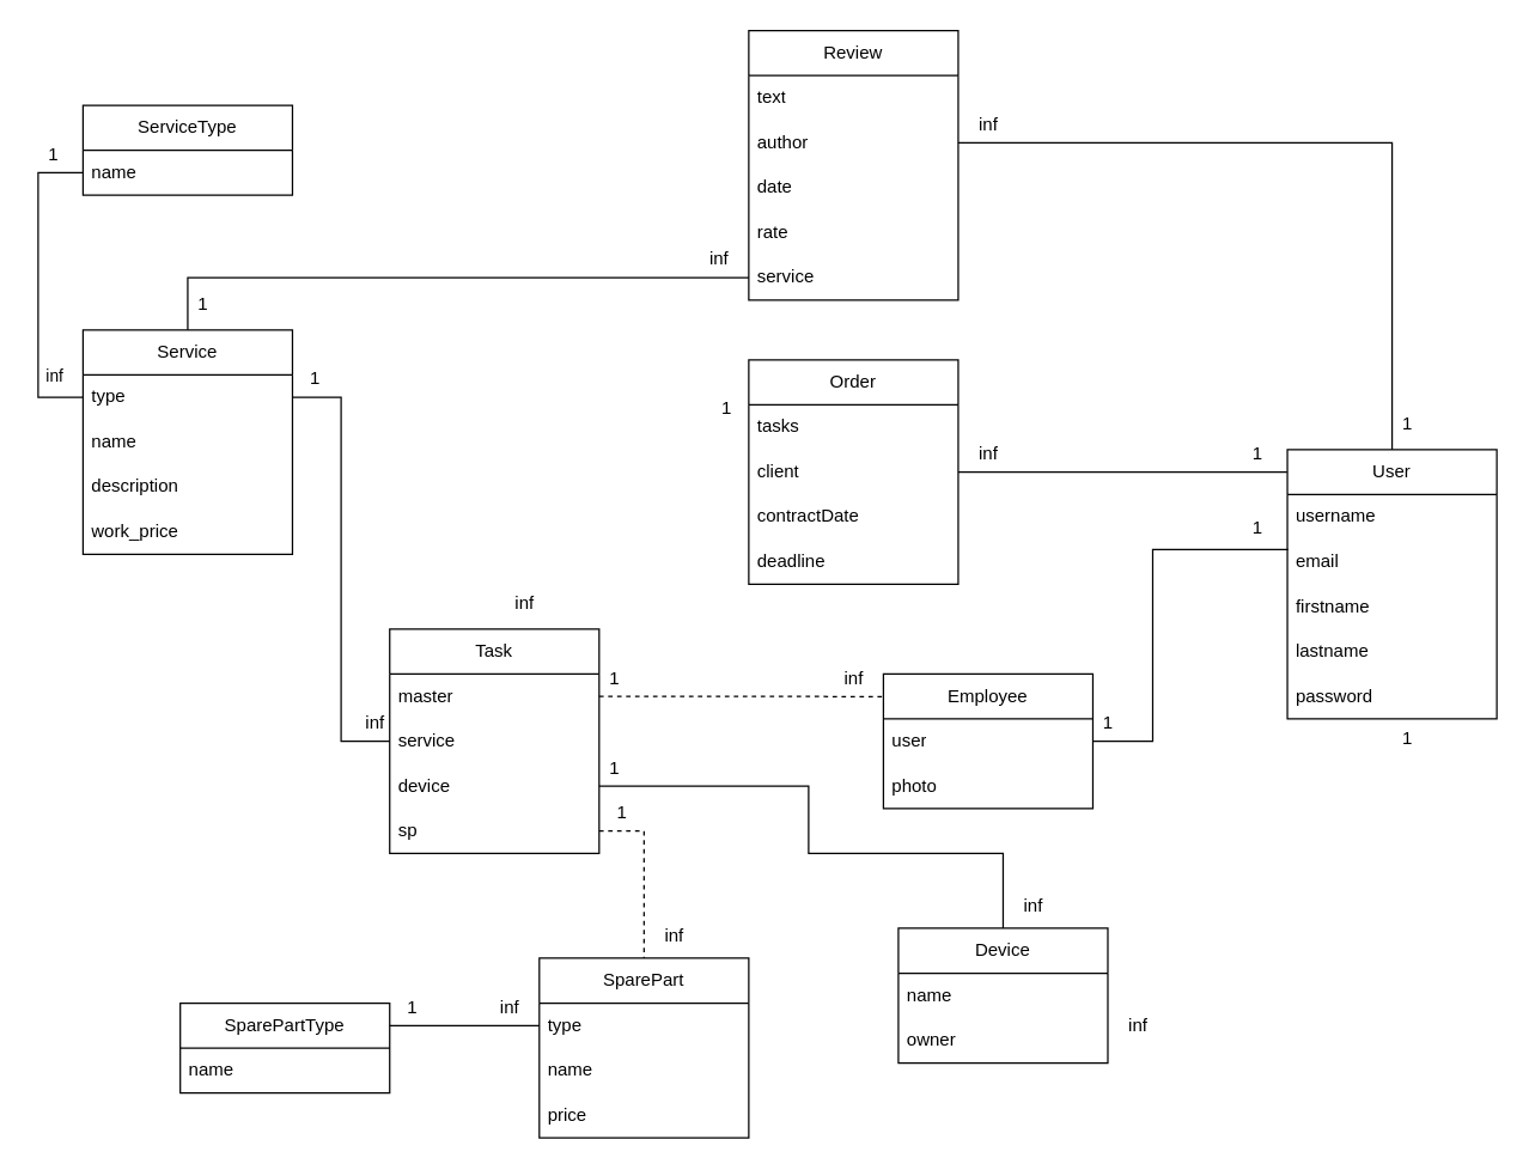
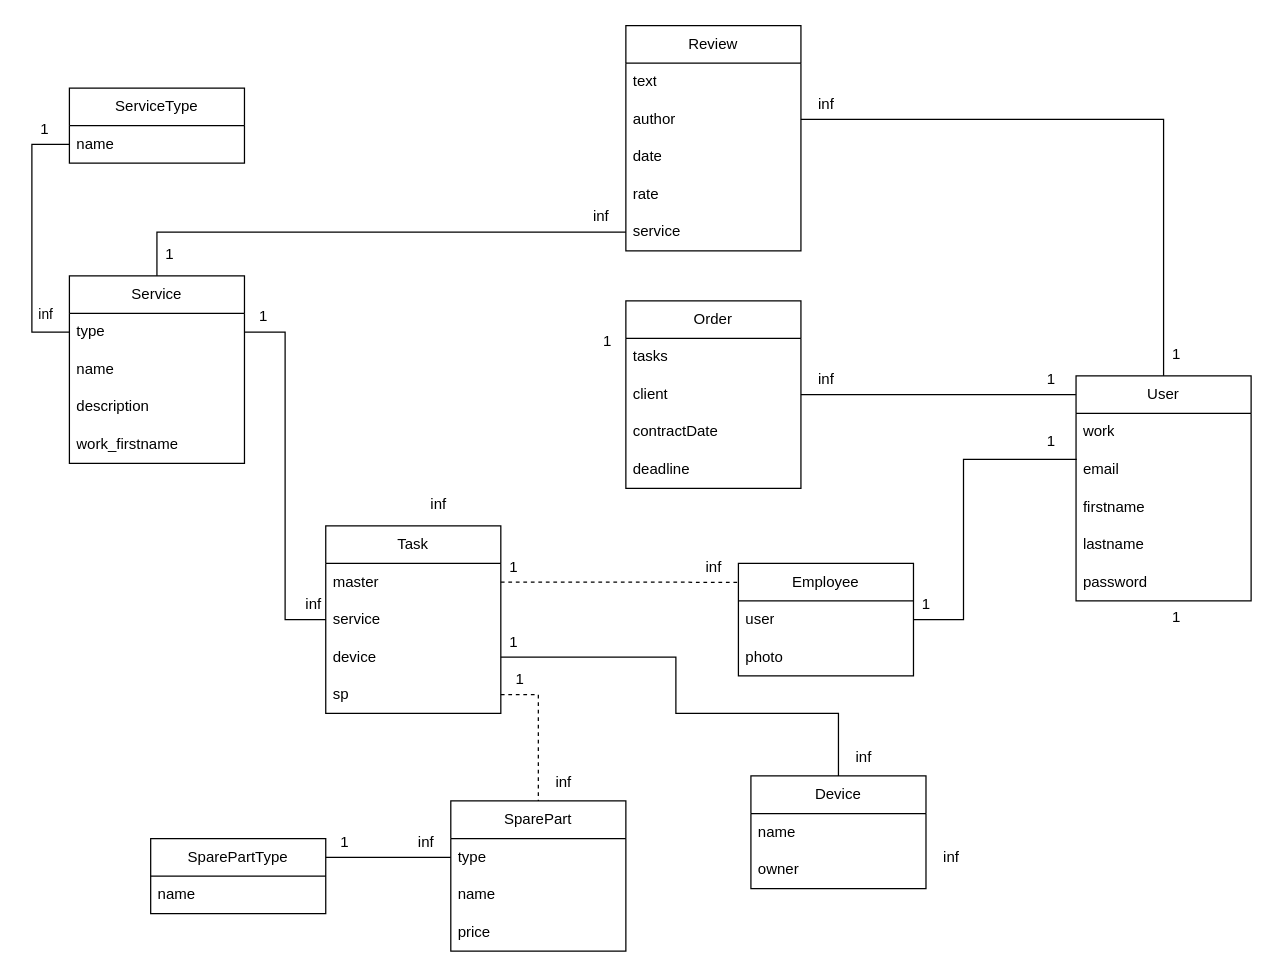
  <mxCell id="0" />
  <mxCell id="1" parent="0" />
  <mxCell id="2" value="ServiceType" style="swimlane;fontStyle=0;childLayout=stackLayout;horizontal=1;startSize=30;horizontalStack=0;resizeParent=1;resizeParentMax=0;resizeLast=0;collapsible=1;marginBottom=0;whiteSpace=wrap;html=1;" vertex="1" parent="1"><mxGeometry x="55" y="70" width="140" height="60" as="geometry" /></mxCell>
  <mxCell id="3" value="name" style="text;strokeColor=none;fillColor=none;align=left;verticalAlign=middle;spacingLeft=4;spacingRight=4;overflow=hidden;points=[[0,0.5],[1,0.5]];portConstraint=eastwest;rotatable=0;whiteSpace=wrap;html=1;" vertex="1" parent="2"><mxGeometry y="30" width="140" height="30" as="geometry" /></mxCell>
  <mxCell id="4" value="SparePartType" style="swimlane;fontStyle=0;childLayout=stackLayout;horizontal=1;startSize=30;horizontalStack=0;resizeParent=1;resizeParentMax=0;resizeLast=0;collapsible=1;marginBottom=0;whiteSpace=wrap;html=1;" vertex="1" parent="1"><mxGeometry x="120" y="670" width="140" height="60" as="geometry" /></mxCell>
  <mxCell id="5" value="name" style="text;strokeColor=none;fillColor=none;align=left;verticalAlign=middle;spacingLeft=4;spacingRight=4;overflow=hidden;points=[[0,0.5],[1,0.5]];portConstraint=eastwest;rotatable=0;whiteSpace=wrap;html=1;" vertex="1" parent="4"><mxGeometry y="30" width="140" height="30" as="geometry" /></mxCell>
  <mxCell id="6" value="User" style="swimlane;fontStyle=0;childLayout=stackLayout;horizontal=1;startSize=30;horizontalStack=0;resizeParent=1;resizeParentMax=0;resizeLast=0;collapsible=1;marginBottom=0;whiteSpace=wrap;html=1;" vertex="1" parent="1"><mxGeometry x="860" y="300" width="140" height="180" as="geometry" /></mxCell>
- <mxCell id="7" value="username" style="text;strokeColor=none;fillColor=none;align=left;verticalAlign=middle;spacingLeft=4;spacingRight=4;overflow=hidden;points=[[0,0.5],[1,0.5]];portConstraint=eastwest;rotatable=0;whiteSpace=wrap;html=1;" vertex="1" parent="6"><mxGeometry y="30" width="140" height="30" as="geometry" /></mxCell>
+ <mxCell id="7" value="work" style="text;strokeColor=none;fillColor=none;align=left;verticalAlign=middle;spacingLeft=4;spacingRight=4;overflow=hidden;points=[[0,0.5],[1,0.5]];portConstraint=eastwest;rotatable=0;whiteSpace=wrap;html=1;" vertex="1" parent="6"><mxGeometry y="30" width="140" height="30" as="geometry" /></mxCell>
  <mxCell id="8" value="email" style="text;strokeColor=none;fillColor=none;align=left;verticalAlign=middle;spacingLeft=4;spacingRight=4;overflow=hidden;points=[[0,0.5],[1,0.5]];portConstraint=eastwest;rotatable=0;whiteSpace=wrap;html=1;" vertex="1" parent="6"><mxGeometry y="60" width="140" height="30" as="geometry" /></mxCell>
  <mxCell id="9" value="firstname" style="text;strokeColor=none;fillColor=none;align=left;verticalAlign=middle;spacingLeft=4;spacingRight=4;overflow=hidden;points=[[0,0.5],[1,0.5]];portConstraint=eastwest;rotatable=0;whiteSpace=wrap;html=1;" vertex="1" parent="6"><mxGeometry y="90" width="140" height="30" as="geometry" /></mxCell>
  <mxCell id="10" value="lastname" style="text;strokeColor=none;fillColor=none;align=left;verticalAlign=middle;spacingLeft=4;spacingRight=4;overflow=hidden;points=[[0,0.5],[1,0.5]];portConstraint=eastwest;rotatable=0;whiteSpace=wrap;html=1;" vertex="1" parent="6"><mxGeometry y="120" width="140" height="30" as="geometry" /></mxCell>
  <mxCell id="11" value="password" style="text;strokeColor=none;fillColor=none;align=left;verticalAlign=middle;spacingLeft=4;spacingRight=4;overflow=hidden;points=[[0,0.5],[1,0.5]];portConstraint=eastwest;rotatable=0;whiteSpace=wrap;html=1;" vertex="1" parent="6"><mxGeometry y="150" width="140" height="30" as="geometry" /></mxCell>
  <mxCell id="12" value="Employee" style="swimlane;fontStyle=0;childLayout=stackLayout;horizontal=1;startSize=30;horizontalStack=0;resizeParent=1;resizeParentMax=0;resizeLast=0;collapsible=1;marginBottom=0;whiteSpace=wrap;html=1;" vertex="1" parent="1"><mxGeometry x="590" y="450" width="140" height="90" as="geometry" /></mxCell>
  <mxCell id="13" value="user" style="text;strokeColor=none;fillColor=none;align=left;verticalAlign=middle;spacingLeft=4;spacingRight=4;overflow=hidden;points=[[0,0.5],[1,0.5]];portConstraint=eastwest;rotatable=0;whiteSpace=wrap;html=1;" vertex="1" parent="12"><mxGeometry y="30" width="140" height="30" as="geometry" /></mxCell>
  <mxCell id="14" value="photo" style="text;strokeColor=none;fillColor=none;align=left;verticalAlign=middle;spacingLeft=4;spacingRight=4;overflow=hidden;points=[[0,0.5],[1,0.5]];portConstraint=eastwest;rotatable=0;whiteSpace=wrap;html=1;" vertex="1" parent="12"><mxGeometry y="60" width="140" height="30" as="geometry" /></mxCell>
  <mxCell id="15" value="SparePart" style="swimlane;fontStyle=0;childLayout=stackLayout;horizontal=1;startSize=30;horizontalStack=0;resizeParent=1;resizeParentMax=0;resizeLast=0;collapsible=1;marginBottom=0;whiteSpace=wrap;html=1;" vertex="1" parent="1"><mxGeometry x="360" y="640" width="140" height="120" as="geometry" /></mxCell>
  <mxCell id="16" value="type" style="text;strokeColor=none;fillColor=none;align=left;verticalAlign=middle;spacingLeft=4;spacingRight=4;overflow=hidden;points=[[0,0.5],[1,0.5]];portConstraint=eastwest;rotatable=0;whiteSpace=wrap;html=1;" vertex="1" parent="15"><mxGeometry y="30" width="140" height="30" as="geometry" /></mxCell>
  <mxCell id="17" value="name" style="text;strokeColor=none;fillColor=none;align=left;verticalAlign=middle;spacingLeft=4;spacingRight=4;overflow=hidden;points=[[0,0.5],[1,0.5]];portConstraint=eastwest;rotatable=0;whiteSpace=wrap;html=1;" vertex="1" parent="15"><mxGeometry y="60" width="140" height="30" as="geometry" /></mxCell>
  <mxCell id="18" value="price" style="text;strokeColor=none;fillColor=none;align=left;verticalAlign=middle;spacingLeft=4;spacingRight=4;overflow=hidden;points=[[0,0.5],[1,0.5]];portConstraint=eastwest;rotatable=0;whiteSpace=wrap;html=1;" vertex="1" parent="15"><mxGeometry y="90" width="140" height="30" as="geometry" /></mxCell>
  <mxCell id="19" value="Service" style="swimlane;fontStyle=0;childLayout=stackLayout;horizontal=1;startSize=30;horizontalStack=0;resizeParent=1;resizeParentMax=0;resizeLast=0;collapsible=1;marginBottom=0;whiteSpace=wrap;html=1;" vertex="1" parent="1"><mxGeometry x="55" y="220" width="140" height="150" as="geometry" /></mxCell>
  <mxCell id="20" value="type" style="text;strokeColor=none;fillColor=none;align=left;verticalAlign=middle;spacingLeft=4;spacingRight=4;overflow=hidden;points=[[0,0.5],[1,0.5]];portConstraint=eastwest;rotatable=0;whiteSpace=wrap;html=1;" vertex="1" parent="19"><mxGeometry y="30" width="140" height="30" as="geometry" /></mxCell>
  <mxCell id="21" value="name" style="text;strokeColor=none;fillColor=none;align=left;verticalAlign=middle;spacingLeft=4;spacingRight=4;overflow=hidden;points=[[0,0.5],[1,0.5]];portConstraint=eastwest;rotatable=0;whiteSpace=wrap;html=1;" vertex="1" parent="19"><mxGeometry y="60" width="140" height="30" as="geometry" /></mxCell>
  <mxCell id="22" value="description" style="text;strokeColor=none;fillColor=none;align=left;verticalAlign=middle;spacingLeft=4;spacingRight=4;overflow=hidden;points=[[0,0.5],[1,0.5]];portConstraint=eastwest;rotatable=0;whiteSpace=wrap;html=1;" vertex="1" parent="19"><mxGeometry y="90" width="140" height="30" as="geometry" /></mxCell>
- <mxCell id="23" value="work_price" style="text;strokeColor=none;fillColor=none;align=left;verticalAlign=middle;spacingLeft=4;spacingRight=4;overflow=hidden;points=[[0,0.5],[1,0.5]];portConstraint=eastwest;rotatable=0;whiteSpace=wrap;html=1;" vertex="1" parent="19"><mxGeometry y="120" width="140" height="30" as="geometry" /></mxCell>
+ <mxCell id="23" value="work_firstname" style="text;strokeColor=none;fillColor=none;align=left;verticalAlign=middle;spacingLeft=4;spacingRight=4;overflow=hidden;points=[[0,0.5],[1,0.5]];portConstraint=eastwest;rotatable=0;whiteSpace=wrap;html=1;" vertex="1" parent="19"><mxGeometry y="120" width="140" height="30" as="geometry" /></mxCell>
  <mxCell id="24" value="Device" style="swimlane;fontStyle=0;childLayout=stackLayout;horizontal=1;startSize=30;horizontalStack=0;resizeParent=1;resizeParentMax=0;resizeLast=0;collapsible=1;marginBottom=0;whiteSpace=wrap;html=1;" vertex="1" parent="1"><mxGeometry x="600" y="620" width="140" height="90" as="geometry" /></mxCell>
  <mxCell id="25" value="name" style="text;strokeColor=none;fillColor=none;align=left;verticalAlign=middle;spacingLeft=4;spacingRight=4;overflow=hidden;points=[[0,0.5],[1,0.5]];portConstraint=eastwest;rotatable=0;whiteSpace=wrap;html=1;" vertex="1" parent="24"><mxGeometry y="30" width="140" height="30" as="geometry" /></mxCell>
  <mxCell id="26" value="owner" style="text;strokeColor=none;fillColor=none;align=left;verticalAlign=middle;spacingLeft=4;spacingRight=4;overflow=hidden;points=[[0,0.5],[1,0.5]];portConstraint=eastwest;rotatable=0;whiteSpace=wrap;html=1;" vertex="1" parent="24"><mxGeometry y="60" width="140" height="30" as="geometry" /></mxCell>
  <mxCell id="27" value="Task" style="swimlane;fontStyle=0;childLayout=stackLayout;horizontal=1;startSize=30;horizontalStack=0;resizeParent=1;resizeParentMax=0;resizeLast=0;collapsible=1;marginBottom=0;whiteSpace=wrap;html=1;" vertex="1" parent="1"><mxGeometry x="260" y="420" width="140" height="150" as="geometry" /></mxCell>
  <mxCell id="28" value="master" style="text;strokeColor=none;fillColor=none;align=left;verticalAlign=middle;spacingLeft=4;spacingRight=4;overflow=hidden;points=[[0,0.5],[1,0.5]];portConstraint=eastwest;rotatable=0;whiteSpace=wrap;html=1;" vertex="1" parent="27"><mxGeometry y="30" width="140" height="30" as="geometry" /></mxCell>
  <mxCell id="29" value="service" style="text;strokeColor=none;fillColor=none;align=left;verticalAlign=middle;spacingLeft=4;spacingRight=4;overflow=hidden;points=[[0,0.5],[1,0.5]];portConstraint=eastwest;rotatable=0;whiteSpace=wrap;html=1;" vertex="1" parent="27"><mxGeometry y="60" width="140" height="30" as="geometry" /></mxCell>
  <mxCell id="30" value="device" style="text;strokeColor=none;fillColor=none;align=left;verticalAlign=middle;spacingLeft=4;spacingRight=4;overflow=hidden;points=[[0,0.5],[1,0.5]];portConstraint=eastwest;rotatable=0;whiteSpace=wrap;html=1;" vertex="1" parent="27"><mxGeometry y="90" width="140" height="30" as="geometry" /></mxCell>
  <mxCell id="31" value="sp" style="text;strokeColor=none;fillColor=none;align=left;verticalAlign=middle;spacingLeft=4;spacingRight=4;overflow=hidden;points=[[0,0.5],[1,0.5]];portConstraint=eastwest;rotatable=0;whiteSpace=wrap;html=1;" vertex="1" parent="27"><mxGeometry y="120" width="140" height="30" as="geometry" /></mxCell>
  <mxCell id="32" value="Order" style="swimlane;fontStyle=0;childLayout=stackLayout;horizontal=1;startSize=30;horizontalStack=0;resizeParent=1;resizeParentMax=0;resizeLast=0;collapsible=1;marginBottom=0;whiteSpace=wrap;html=1;" vertex="1" parent="1"><mxGeometry x="500" y="240" width="140" height="150" as="geometry" /></mxCell>
  <mxCell id="33" value="tasks" style="text;strokeColor=none;fillColor=none;align=left;verticalAlign=middle;spacingLeft=4;spacingRight=4;overflow=hidden;points=[[0,0.5],[1,0.5]];portConstraint=eastwest;rotatable=0;whiteSpace=wrap;html=1;" vertex="1" parent="32"><mxGeometry y="30" width="140" height="30" as="geometry" /></mxCell>
  <mxCell id="34" value="client" style="text;strokeColor=none;fillColor=none;align=left;verticalAlign=middle;spacingLeft=4;spacingRight=4;overflow=hidden;points=[[0,0.5],[1,0.5]];portConstraint=eastwest;rotatable=0;whiteSpace=wrap;html=1;" vertex="1" parent="32"><mxGeometry y="60" width="140" height="30" as="geometry" /></mxCell>
  <mxCell id="35" value="contractDate" style="text;strokeColor=none;fillColor=none;align=left;verticalAlign=middle;spacingLeft=4;spacingRight=4;overflow=hidden;points=[[0,0.5],[1,0.5]];portConstraint=eastwest;rotatable=0;whiteSpace=wrap;html=1;" vertex="1" parent="32"><mxGeometry y="90" width="140" height="30" as="geometry" /></mxCell>
  <mxCell id="36" value="deadline" style="text;strokeColor=none;fillColor=none;align=left;verticalAlign=middle;spacingLeft=4;spacingRight=4;overflow=hidden;points=[[0,0.5],[1,0.5]];portConstraint=eastwest;rotatable=0;whiteSpace=wrap;html=1;" vertex="1" parent="32"><mxGeometry y="120" width="140" height="30" as="geometry" /></mxCell>
  <mxCell id="37" value="Review" style="swimlane;fontStyle=0;childLayout=stackLayout;horizontal=1;startSize=30;horizontalStack=0;resizeParent=1;resizeParentMax=0;resizeLast=0;collapsible=1;marginBottom=0;whiteSpace=wrap;html=1;" vertex="1" parent="1"><mxGeometry x="500" y="20" width="140" height="180" as="geometry" /></mxCell>
  <mxCell id="38" value="text" style="text;strokeColor=none;fillColor=none;align=left;verticalAlign=middle;spacingLeft=4;spacingRight=4;overflow=hidden;points=[[0,0.5],[1,0.5]];portConstraint=eastwest;rotatable=0;whiteSpace=wrap;html=1;" vertex="1" parent="37"><mxGeometry y="30" width="140" height="30" as="geometry" /></mxCell>
  <mxCell id="39" value="author" style="text;strokeColor=none;fillColor=none;align=left;verticalAlign=middle;spacingLeft=4;spacingRight=4;overflow=hidden;points=[[0,0.5],[1,0.5]];portConstraint=eastwest;rotatable=0;whiteSpace=wrap;html=1;" vertex="1" parent="37"><mxGeometry y="60" width="140" height="30" as="geometry" /></mxCell>
  <mxCell id="40" value="date" style="text;strokeColor=none;fillColor=none;align=left;verticalAlign=middle;spacingLeft=4;spacingRight=4;overflow=hidden;points=[[0,0.5],[1,0.5]];portConstraint=eastwest;rotatable=0;whiteSpace=wrap;html=1;" vertex="1" parent="37"><mxGeometry y="90" width="140" height="30" as="geometry" /></mxCell>
  <mxCell id="41" value="rate" style="text;strokeColor=none;fillColor=none;align=left;verticalAlign=middle;spacingLeft=4;spacingRight=4;overflow=hidden;points=[[0,0.5],[1,0.5]];portConstraint=eastwest;rotatable=0;whiteSpace=wrap;html=1;" vertex="1" parent="37"><mxGeometry y="120" width="140" height="30" as="geometry" /></mxCell>
  <mxCell id="42" value="service" style="text;strokeColor=none;fillColor=none;align=left;verticalAlign=middle;spacingLeft=4;spacingRight=4;overflow=hidden;points=[[0,0.5],[1,0.5]];portConstraint=eastwest;rotatable=0;whiteSpace=wrap;html=1;" vertex="1" parent="37"><mxGeometry y="150" width="140" height="30" as="geometry" /></mxCell>
  <mxCell id="43" style="edgeStyle=orthogonalEdgeStyle;rounded=0;orthogonalLoop=1;jettySize=auto;html=1;entryX=1;entryY=0.5;entryDx=0;entryDy=0;endArrow=none;endFill=0;" edge="1" parent="1" source="29" target="20"><mxGeometry relative="1" as="geometry" /></mxCell>
  <mxCell id="44" style="edgeStyle=orthogonalEdgeStyle;rounded=0;orthogonalLoop=1;jettySize=auto;html=1;entryX=0.004;entryY=0.227;entryDx=0;entryDy=0;entryPerimeter=0;endArrow=none;endFill=0;" edge="1" parent="1" source="13" target="8"><mxGeometry relative="1" as="geometry"><Array as="points"><mxPoint x="770" y="495" /><mxPoint x="770" y="367" /></Array></mxGeometry></mxCell>
  <mxCell id="45" style="edgeStyle=orthogonalEdgeStyle;rounded=0;orthogonalLoop=1;jettySize=auto;html=1;entryX=1;entryY=0.25;entryDx=0;entryDy=0;endArrow=none;endFill=0;" edge="1" parent="1" source="16" target="4"><mxGeometry relative="1" as="geometry" /></mxCell>
  <mxCell id="46" style="edgeStyle=orthogonalEdgeStyle;rounded=0;orthogonalLoop=1;jettySize=auto;html=1;entryX=0;entryY=0.5;entryDx=0;entryDy=0;endArrow=none;endFill=0;" edge="1" parent="1" source="20" target="3"><mxGeometry relative="1" as="geometry"><Array as="points"><mxPoint x="25" y="265" /><mxPoint x="25" y="115" /></Array></mxGeometry></mxCell>
  <mxCell id="47" value="inf" style="edgeLabel;html=1;align=center;verticalAlign=middle;resizable=0;points=[];" vertex="1" connectable="0" parent="46"><mxGeometry x="-0.917" y="-5" relative="1" as="geometry"><mxPoint x="-11" y="-10" as="offset" /></mxGeometry></mxCell>
  <mxCell id="48" style="edgeStyle=orthogonalEdgeStyle;rounded=0;orthogonalLoop=1;jettySize=auto;html=1;endArrow=none;endFill=0;" edge="1" parent="1" source="39" target="6"><mxGeometry relative="1" as="geometry" /></mxCell>
  <mxCell id="49" style="edgeStyle=orthogonalEdgeStyle;rounded=0;orthogonalLoop=1;jettySize=auto;html=1;endArrow=none;endFill=0;" edge="1" parent="1" source="42" target="19"><mxGeometry relative="1" as="geometry" /></mxCell>
  <mxCell id="50" style="edgeStyle=orthogonalEdgeStyle;rounded=0;orthogonalLoop=1;jettySize=auto;html=1;entryX=0.5;entryY=0;entryDx=0;entryDy=0;endArrow=none;endFill=0;dashed=1;" edge="1" parent="1" source="31" target="15"><mxGeometry relative="1" as="geometry" /></mxCell>
  <mxCell id="51" style="edgeStyle=orthogonalEdgeStyle;rounded=0;orthogonalLoop=1;jettySize=auto;html=1;entryX=-0.005;entryY=0.168;entryDx=0;entryDy=0;entryPerimeter=0;endArrow=none;endFill=0;dashed=1;" edge="1" parent="1" source="28" target="12"><mxGeometry relative="1" as="geometry"><mxPoint x="480" y="465.5" as="targetPoint" /></mxGeometry></mxCell>
  <mxCell id="52" style="edgeStyle=orthogonalEdgeStyle;rounded=0;orthogonalLoop=1;jettySize=auto;html=1;entryX=-0.001;entryY=0.083;entryDx=0;entryDy=0;entryPerimeter=0;endArrow=none;endFill=0;" edge="1" parent="1" source="34" target="6"><mxGeometry relative="1" as="geometry" /></mxCell>
  <mxCell id="53" style="edgeStyle=orthogonalEdgeStyle;rounded=0;orthogonalLoop=1;jettySize=auto;html=1;entryX=0.5;entryY=0;entryDx=0;entryDy=0;endArrow=none;endFill=0;" edge="1" parent="1" source="30" target="24"><mxGeometry relative="1" as="geometry"><Array as="points"><mxPoint x="540" y="525" /><mxPoint x="540" y="570" /><mxPoint x="670" y="570" /></Array></mxGeometry></mxCell>
  <mxCell id="54" value="1" style="text;html=1;align=center;verticalAlign=middle;resizable=0;points=[];autosize=1;strokeColor=none;fillColor=none;" vertex="1" parent="1"><mxGeometry x="20" y="88" width="30" height="30" as="geometry" /></mxCell>
  <mxCell id="55" value="1" style="text;html=1;align=center;verticalAlign=middle;resizable=0;points=[];autosize=1;strokeColor=none;fillColor=none;" vertex="1" parent="1"><mxGeometry x="120" y="188" width="30" height="30" as="geometry" /></mxCell>
  <mxCell id="56" value="inf" style="text;html=1;align=center;verticalAlign=middle;resizable=0;points=[];autosize=1;strokeColor=none;fillColor=none;" vertex="1" parent="1"><mxGeometry x="460" y="158" width="40" height="30" as="geometry" /></mxCell>
  <mxCell id="57" value="inf" style="text;html=1;align=center;verticalAlign=middle;resizable=0;points=[];autosize=1;strokeColor=none;fillColor=none;" vertex="1" parent="1"><mxGeometry x="320" y="658" width="40" height="30" as="geometry" /></mxCell>
  <mxCell id="58" value="1" style="text;html=1;align=center;verticalAlign=middle;resizable=0;points=[];autosize=1;strokeColor=none;fillColor=none;" vertex="1" parent="1"><mxGeometry x="260" y="658" width="30" height="30" as="geometry" /></mxCell>
  <mxCell id="59" value="inf" style="text;html=1;align=center;verticalAlign=middle;resizable=0;points=[];autosize=1;strokeColor=none;fillColor=none;" vertex="1" parent="1"><mxGeometry x="430" y="610" width="40" height="30" as="geometry" /></mxCell>
  <mxCell id="60" value="1" style="text;html=1;align=center;verticalAlign=middle;resizable=0;points=[];autosize=1;strokeColor=none;fillColor=none;" vertex="1" parent="1"><mxGeometry x="400" y="528" width="30" height="30" as="geometry" /></mxCell>
  <mxCell id="61" value="1" style="text;html=1;align=center;verticalAlign=middle;resizable=0;points=[];autosize=1;strokeColor=none;fillColor=none;" vertex="1" parent="1"><mxGeometry x="395" y="498" width="30" height="30" as="geometry" /></mxCell>
  <mxCell id="62" value="inf" style="text;html=1;align=center;verticalAlign=middle;resizable=0;points=[];autosize=1;strokeColor=none;fillColor=none;" vertex="1" parent="1"><mxGeometry x="670" y="590" width="40" height="30" as="geometry" /></mxCell>
  <mxCell id="63" value="1" style="text;html=1;align=center;verticalAlign=middle;resizable=0;points=[];autosize=1;strokeColor=none;fillColor=none;" vertex="1" parent="1"><mxGeometry x="395" y="438" width="30" height="30" as="geometry" /></mxCell>
  <mxCell id="64" value="inf" style="text;html=1;align=center;verticalAlign=middle;resizable=0;points=[];autosize=1;strokeColor=none;fillColor=none;" vertex="1" parent="1"><mxGeometry x="550" y="438" width="40" height="30" as="geometry" /></mxCell>
  <mxCell id="65" value="inf" style="text;html=1;align=center;verticalAlign=middle;resizable=0;points=[];autosize=1;strokeColor=none;fillColor=none;" vertex="1" parent="1"><mxGeometry x="230" y="468" width="40" height="30" as="geometry" /></mxCell>
  <mxCell id="66" value="1" style="text;html=1;align=center;verticalAlign=middle;resizable=0;points=[];autosize=1;strokeColor=none;fillColor=none;" vertex="1" parent="1"><mxGeometry x="195" y="238" width="30" height="30" as="geometry" /></mxCell>
  <mxCell id="67" value="1" style="text;html=1;align=center;verticalAlign=middle;resizable=0;points=[];autosize=1;strokeColor=none;fillColor=none;" vertex="1" parent="1"><mxGeometry x="470" y="258" width="30" height="30" as="geometry" /></mxCell>
  <mxCell id="68" value="inf" style="text;html=1;align=center;verticalAlign=middle;resizable=0;points=[];autosize=1;strokeColor=none;fillColor=none;" vertex="1" parent="1"><mxGeometry x="330" y="388" width="40" height="30" as="geometry" /></mxCell>
  <mxCell id="69" value="inf" style="text;html=1;align=center;verticalAlign=middle;resizable=0;points=[];autosize=1;strokeColor=none;fillColor=none;" vertex="1" parent="1"><mxGeometry x="640" y="68" width="40" height="30" as="geometry" /></mxCell>
  <mxCell id="70" value="1" style="text;html=1;align=center;verticalAlign=middle;resizable=0;points=[];autosize=1;strokeColor=none;fillColor=none;" vertex="1" parent="1"><mxGeometry x="925" y="268" width="30" height="30" as="geometry" /></mxCell>
  <mxCell id="71" value="1" style="text;html=1;align=center;verticalAlign=middle;resizable=0;points=[];autosize=1;strokeColor=none;fillColor=none;" vertex="1" parent="1"><mxGeometry x="725" y="468" width="30" height="30" as="geometry" /></mxCell>
  <mxCell id="72" value="1" style="text;html=1;align=center;verticalAlign=middle;resizable=0;points=[];autosize=1;strokeColor=none;fillColor=none;" vertex="1" parent="1"><mxGeometry x="825" y="338" width="30" height="30" as="geometry" /></mxCell>
  <mxCell id="73" value="inf" style="text;html=1;align=center;verticalAlign=middle;resizable=0;points=[];autosize=1;strokeColor=none;fillColor=none;" vertex="1" parent="1"><mxGeometry x="640" y="288" width="40" height="30" as="geometry" /></mxCell>
  <mxCell id="74" value="1" style="text;html=1;align=center;verticalAlign=middle;resizable=0;points=[];autosize=1;strokeColor=none;fillColor=none;" vertex="1" parent="1"><mxGeometry x="825" y="288" width="30" height="30" as="geometry" /></mxCell>
  <mxCell id="75" value="inf" style="text;html=1;align=center;verticalAlign=middle;resizable=0;points=[];autosize=1;strokeColor=none;fillColor=none;" vertex="1" parent="1"><mxGeometry x="740" y="670" width="40" height="30" as="geometry" /></mxCell>
  <mxCell id="76" value="1" style="text;html=1;align=center;verticalAlign=middle;resizable=0;points=[];autosize=1;strokeColor=none;fillColor=none;" vertex="1" parent="1"><mxGeometry x="925" y="478" width="30" height="30" as="geometry" /></mxCell>
